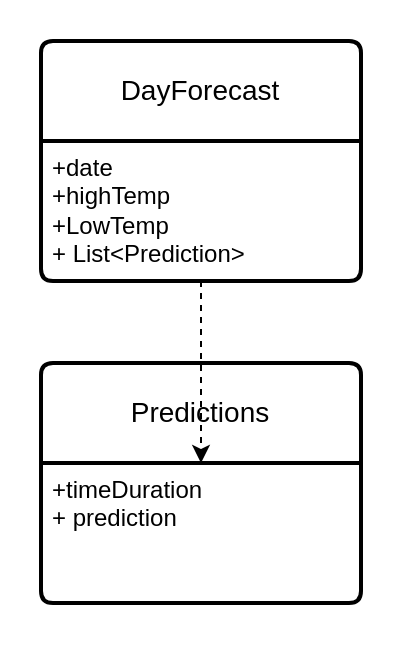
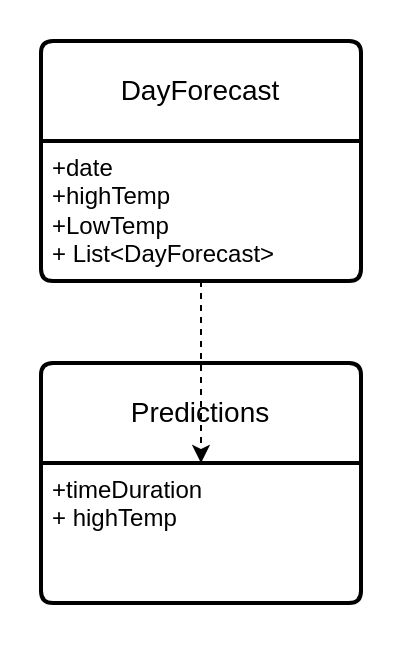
  <mxCell id="0" />
  <mxCell id="1" parent="0" />
  <mxCell id="2" value="DayForecast" style="swimlane;childLayout=stackLayout;horizontal=1;startSize=50;horizontalStack=0;rounded=1;fontSize=14;fontStyle=0;strokeWidth=2;resizeParent=0;resizeLast=1;shadow=0;dashed=0;align=center;arcSize=4;whiteSpace=wrap;html=1;" vertex="1" parent="1"><mxGeometry x="20" y="20" width="160" height="120" as="geometry" /></mxCell>
- <mxCell id="3" value="+date&lt;br&gt;+highTemp&lt;br&gt;+LowTemp&lt;br&gt;+ List&amp;lt;Prediction&amp;gt;" style="align=left;strokeColor=none;fillColor=none;spacingLeft=4;fontSize=12;verticalAlign=top;resizable=0;rotatable=0;part=1;html=1;" vertex="1" parent="2"><mxGeometry y="50" width="160" height="70" as="geometry" /></mxCell>
+ <mxCell id="3" value="+date&lt;br&gt;+highTemp&lt;br&gt;+LowTemp&lt;br&gt;+ List&amp;lt;DayForecast&amp;gt;" style="align=left;strokeColor=none;fillColor=none;spacingLeft=4;fontSize=12;verticalAlign=top;resizable=0;rotatable=0;part=1;html=1;" vertex="1" parent="2"><mxGeometry y="50" width="160" height="70" as="geometry" /></mxCell>
  <mxCell id="4" value="Predictions" style="swimlane;childLayout=stackLayout;horizontal=1;startSize=50;horizontalStack=0;rounded=1;fontSize=14;fontStyle=0;strokeWidth=2;resizeParent=0;resizeLast=1;shadow=0;dashed=0;align=center;arcSize=4;whiteSpace=wrap;html=1;" vertex="1" parent="1"><mxGeometry x="20" y="181" width="160" height="120" as="geometry" /></mxCell>
- <mxCell id="5" value="+timeDuration&lt;br&gt;+ prediction" style="align=left;strokeColor=none;fillColor=none;spacingLeft=4;fontSize=12;verticalAlign=top;resizable=0;rotatable=0;part=1;html=1;" vertex="1" parent="4"><mxGeometry y="50" width="160" height="70" as="geometry" /></mxCell>
+ <mxCell id="5" value="+timeDuration&lt;br&gt;+ highTemp" style="align=left;strokeColor=none;fillColor=none;spacingLeft=4;fontSize=12;verticalAlign=top;resizable=0;rotatable=0;part=1;html=1;" vertex="1" parent="4"><mxGeometry y="50" width="160" height="70" as="geometry" /></mxCell>
  <mxCell id="6" value="" style="edgeStyle=orthogonalEdgeStyle;rounded=0;orthogonalLoop=1;jettySize=auto;html=1;dashed=1;" edge="1" parent="1" source="3" target="5"><mxGeometry relative="1" as="geometry" /></mxCell>
